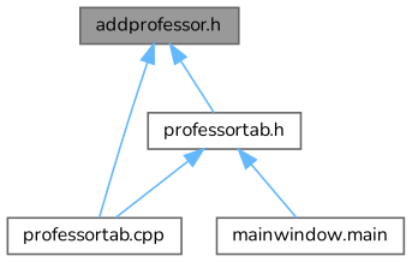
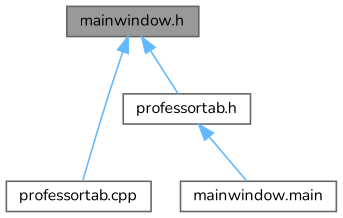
  digraph {
    fontname=Nunito
    node [color=grey40 fillcolor=white fontname=Nunito fontsize=10 shape=box style=filled]
    edge [color=steelblue1 dir=back fontname=Nunito fontsize=10 labelfontname=Helvetica labelfontsize=10 style=solid]
-   n1 [color=gray40 fillcolor=grey60 fontcolor=black height=0.2 label="addprofessor.h" width=0.4]
+   n1 [color=gray40 fillcolor=grey60 fontcolor=black height=0.2 label="mainwindow.h" width=0.4]
    n2 [height=0.2 label="professortab.cpp" width=0.4]
    n3 [height=0.2 label="professortab.h" width=0.4]
    n4 [height=0.2 label="mainwindow.main" width=0.4]
    n1 -> n2
    n1 -> n3
-   n3 -> n2
    n3 -> n4
  }
